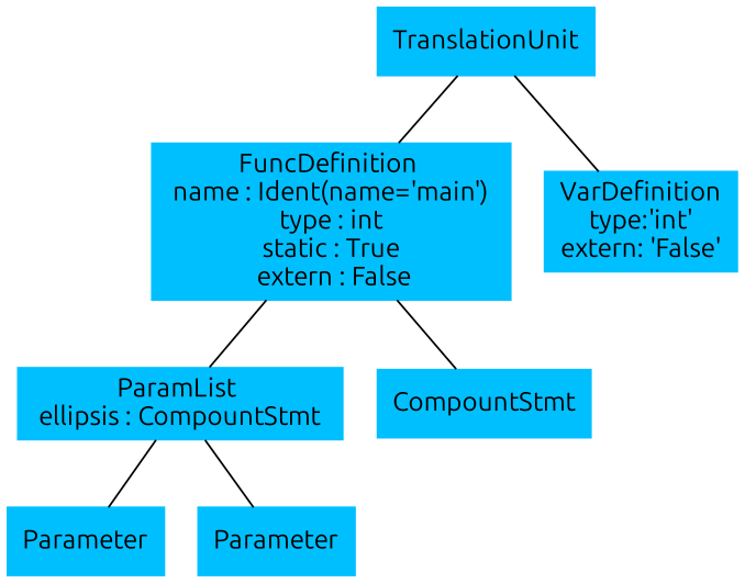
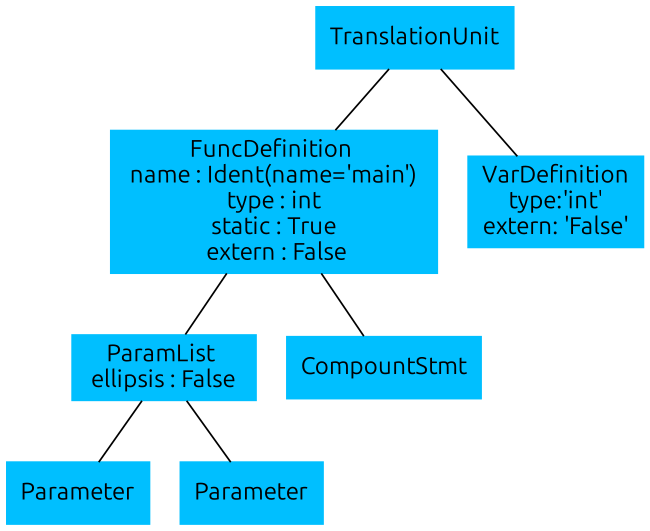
  digraph {
    fontname=Ubuntu
    node [color=deepskyblue fontname=Ubuntu shape=box style=filled]
    edge [arrowhead=none fontname=Ubuntu]
    n1 [label="TranslationUnit\n"]
    n2 [label="FuncDefinition \n name : Ident(name='main') \n type : int \n static : True \n extern : False"]
    n3 [label="VarDefinition\ntype:'int'\nextern: 'False'"]
-   n4 [label="ParamList \n ellipsis : CompountStmt "]
+   n4 [label="ParamList \n ellipsis : False "]
    n5 [label=CompountStmt]
    n6 [label=Parameter]
    n7 [label=Parameter]
    n1 -> n2
    n1 -> n3
    n2 -> n4
    n2 -> n5
    n4 -> n6
    n4 -> n7
  }
